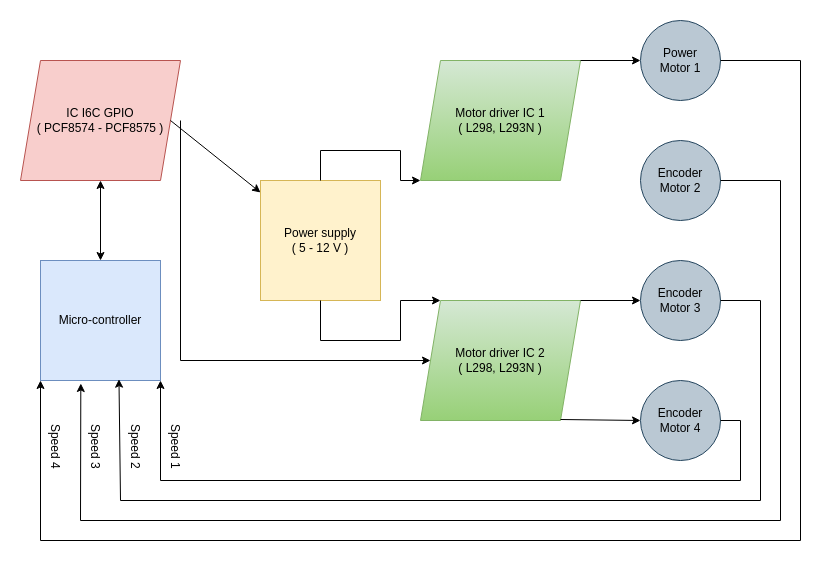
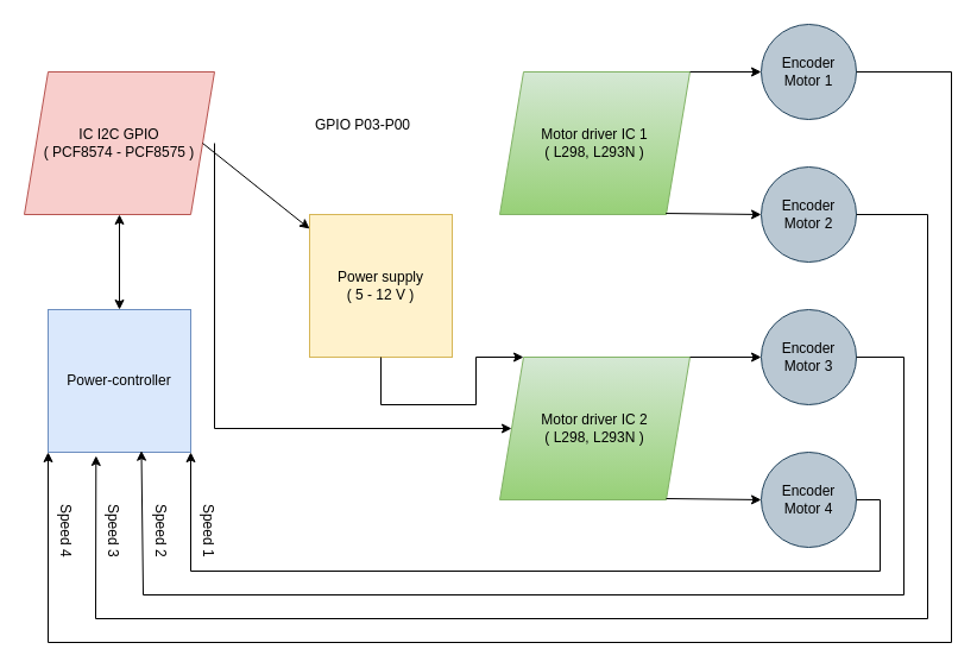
  <mxCell id="0" />
  <mxCell id="1" parent="0" />
- <mxCell id="2" value="Micro-controller" style="whiteSpace=wrap;html=1;aspect=fixed;fillColor=#dae8fc;strokeColor=#6c8ebf;" parent="1" vertex="1"><mxGeometry x="40" y="260" width="120" height="120" as="geometry" /></mxCell>
- <mxCell id="3" value="IC I6C GPIO&lt;div&gt;( PCF8574 - PCF8575&amp;nbsp;&lt;span style=&quot;background-color: initial;&quot;&gt;)&lt;/span&gt;&lt;/div&gt;" style="shape=parallelogram;perimeter=parallelogramPerimeter;whiteSpace=wrap;html=1;fixedSize=1;fillColor=#f8cecc;strokeColor=#b85450;" parent="1" vertex="1"><mxGeometry x="20" y="60" width="160" height="120" as="geometry" /></mxCell>
+ <mxCell id="2" value="Power-controller" style="whiteSpace=wrap;html=1;aspect=fixed;fillColor=#dae8fc;strokeColor=#6c8ebf;" parent="1" vertex="1"><mxGeometry x="40" y="260" width="120" height="120" as="geometry" /></mxCell>
+ <mxCell id="3" value="IC I2C GPIO&lt;div&gt;( PCF8574 - PCF8575&amp;nbsp;&lt;span style=&quot;background-color: initial;&quot;&gt;)&lt;/span&gt;&lt;/div&gt;" style="shape=parallelogram;perimeter=parallelogramPerimeter;whiteSpace=wrap;html=1;fixedSize=1;fillColor=#f8cecc;strokeColor=#b85450;" parent="1" vertex="1"><mxGeometry x="20" y="60" width="160" height="120" as="geometry" /></mxCell>
  <mxCell id="4" value="Motor driver IC 1&lt;div&gt;( L298, L293N )&lt;/div&gt;" style="shape=parallelogram;perimeter=parallelogramPerimeter;whiteSpace=wrap;html=1;fixedSize=1;fillColor=#d5e8d4;gradientColor=#97d077;strokeColor=#82b366;" parent="1" vertex="1"><mxGeometry x="420" y="60" width="160" height="120" as="geometry" /></mxCell>
  <mxCell id="5" value="Motor driver IC 2&lt;div&gt;( L298, L293N )&lt;/div&gt;" style="shape=parallelogram;perimeter=parallelogramPerimeter;whiteSpace=wrap;html=1;fixedSize=1;fillColor=#d5e8d4;gradientColor=#97d077;strokeColor=#82b366;" parent="1" vertex="1"><mxGeometry x="420" y="300" width="160" height="120" as="geometry" /></mxCell>
  <mxCell id="6" value="Power supply&lt;div&gt;( 5 - 12 V )&lt;/div&gt;" style="whiteSpace=wrap;html=1;aspect=fixed;fillColor=#fff2cc;strokeColor=#d6b656;" parent="1" vertex="1"><mxGeometry x="260" y="180" width="120" height="120" as="geometry" /></mxCell>
- <mxCell id="7" value="" style="endArrow=classic;html=1;rounded=0;exitX=0.5;exitY=0;exitDx=0;exitDy=0;entryX=0;entryY=1;entryDx=0;entryDy=0;" parent="1" source="6" target="4" edge="1"><mxGeometry width="50" height="50" relative="1" as="geometry"><mxPoint x="320" y="180" as="sourcePoint" /><mxPoint x="410" y="150" as="targetPoint" /><Array as="points"><mxPoint x="320" y="150" /><mxPoint x="400" y="150" /><mxPoint x="400" y="180" /></Array></mxGeometry></mxCell>
  <mxCell id="8" value="" style="endArrow=classic;html=1;rounded=0;exitX=0.5;exitY=1;exitDx=0;exitDy=0;entryX=0.125;entryY=0;entryDx=0;entryDy=0;entryPerimeter=0;" parent="1" source="6" target="5" edge="1"><mxGeometry width="50" height="50" relative="1" as="geometry"><mxPoint x="320" y="370" as="sourcePoint" /><mxPoint x="420" y="340" as="targetPoint" /><Array as="points"><mxPoint x="320" y="340" /><mxPoint x="400" y="340" /><mxPoint x="400" y="300" /></Array></mxGeometry></mxCell>
  <mxCell id="9" value="" style="endArrow=classic;html=1;rounded=0;exitX=1;exitY=0.5;exitDx=0;exitDy=0;" parent="1" source="3" target="6" edge="1"><mxGeometry width="50" height="50" relative="1" as="geometry"><mxPoint x="190" y="100" as="sourcePoint" /><mxPoint x="400" y="230" as="targetPoint" /></mxGeometry></mxCell>
  <mxCell id="10" value="" style="endArrow=classic;html=1;rounded=0;entryX=0;entryY=0.5;entryDx=0;entryDy=0;" parent="1" target="5" edge="1"><mxGeometry width="50" height="50" relative="1" as="geometry"><mxPoint x="180" y="120" as="sourcePoint" /><mxPoint x="180" y="380" as="targetPoint" /><Array as="points"><mxPoint x="180" y="360" /></Array></mxGeometry></mxCell>
  <mxCell id="11" value="" style="endArrow=classic;startArrow=classic;html=1;rounded=0;exitX=0.5;exitY=0;exitDx=0;exitDy=0;entryX=0.5;entryY=1;entryDx=0;entryDy=0;" parent="1" source="2" target="3" edge="1"><mxGeometry width="50" height="50" relative="1" as="geometry"><mxPoint x="280" y="230" as="sourcePoint" /><mxPoint x="330" y="180" as="targetPoint" /></mxGeometry></mxCell>
- <mxCell id="12" value="&lt;div&gt;Power&lt;/div&gt;Motor 1" style="ellipse;whiteSpace=wrap;html=1;aspect=fixed;fillColor=#bac8d3;strokeColor=#23445d;" parent="1" vertex="1"><mxGeometry x="640" y="20" width="80" height="80" as="geometry" /></mxCell>
+ <mxCell id="12" value="&lt;div&gt;Encoder&lt;/div&gt;Motor 1" style="ellipse;whiteSpace=wrap;html=1;aspect=fixed;fillColor=#bac8d3;strokeColor=#23445d;" parent="1" vertex="1"><mxGeometry x="640" y="20" width="80" height="80" as="geometry" /></mxCell>
  <mxCell id="13" value="&lt;div&gt;Encoder&lt;/div&gt;Motor 2" style="ellipse;whiteSpace=wrap;html=1;aspect=fixed;fillColor=#bac8d3;strokeColor=#23445d;" parent="1" vertex="1"><mxGeometry x="640" y="140" width="80" height="80" as="geometry" /></mxCell>
  <mxCell id="14" value="&lt;div&gt;Encoder&lt;/div&gt;Motor 3" style="ellipse;whiteSpace=wrap;html=1;aspect=fixed;fillColor=#bac8d3;strokeColor=#23445d;" parent="1" vertex="1"><mxGeometry x="640" y="260" width="80" height="80" as="geometry" /></mxCell>
  <mxCell id="15" value="&lt;div&gt;Encoder&lt;/div&gt;Motor 4" style="ellipse;whiteSpace=wrap;html=1;aspect=fixed;fillColor=#bac8d3;strokeColor=#23445d;" parent="1" vertex="1"><mxGeometry x="640" y="380" width="80" height="80" as="geometry" /></mxCell>
  <mxCell id="16" value="" style="endArrow=classic;html=1;rounded=0;exitX=1;exitY=0;exitDx=0;exitDy=0;" parent="1" source="4" edge="1"><mxGeometry width="50" height="50" relative="1" as="geometry"><mxPoint x="590" y="110" as="sourcePoint" /><mxPoint x="640" y="60" as="targetPoint" /></mxGeometry></mxCell>
+ <mxCell id="17" value="" style="endArrow=classic;html=1;rounded=0;exitX=0.873;exitY=0.992;exitDx=0;exitDy=0;entryX=0;entryY=0.5;entryDx=0;entryDy=0;exitPerimeter=0;" parent="1" source="4" target="13" edge="1"><mxGeometry width="50" height="50" relative="1" as="geometry"><mxPoint x="570" y="179.46" as="sourcePoint" /><mxPoint x="630" y="179.46" as="targetPoint" /></mxGeometry></mxCell>
  <mxCell id="18" value="" style="endArrow=classic;html=1;rounded=0;exitX=1;exitY=0;exitDx=0;exitDy=0;" parent="1" edge="1"><mxGeometry width="50" height="50" relative="1" as="geometry"><mxPoint x="580" y="300" as="sourcePoint" /><mxPoint x="640" y="300" as="targetPoint" /></mxGeometry></mxCell>
  <mxCell id="19" value="" style="endArrow=classic;html=1;rounded=0;exitX=0.873;exitY=0.992;exitDx=0;exitDy=0;entryX=0;entryY=0.5;entryDx=0;entryDy=0;exitPerimeter=0;" parent="1" edge="1"><mxGeometry width="50" height="50" relative="1" as="geometry"><mxPoint x="560" y="419" as="sourcePoint" /><mxPoint x="640" y="420" as="targetPoint" /></mxGeometry></mxCell>
+ <mxCell id="20" value="GPIO P03-P00" style="text;html=1;align=center;verticalAlign=middle;whiteSpace=wrap;rounded=0;" parent="1" vertex="1"><mxGeometry x="260" y="90" width="90" height="30" as="geometry" /></mxCell>
  <mxCell id="21" value="" style="endArrow=classic;html=1;rounded=0;entryX=0;entryY=1;entryDx=0;entryDy=0;" parent="1" target="2" edge="1"><mxGeometry width="50" height="50" relative="1" as="geometry"><mxPoint x="720" y="60" as="sourcePoint" /><mxPoint x="40" y="541.25" as="targetPoint" /><Array as="points"><mxPoint x="800" y="60" /><mxPoint x="800" y="540" /><mxPoint x="40" y="540" /></Array></mxGeometry></mxCell>
  <mxCell id="22" value="" style="endArrow=classic;html=1;rounded=0;entryX=0.336;entryY=1.025;entryDx=0;entryDy=0;entryPerimeter=0;" parent="1" target="2" edge="1"><mxGeometry width="50" height="50" relative="1" as="geometry"><mxPoint x="720" y="180" as="sourcePoint" /><mxPoint x="80" y="500" as="targetPoint" /><Array as="points"><mxPoint x="780" y="180" /><mxPoint x="780" y="520" /><mxPoint x="80" y="520" /></Array></mxGeometry></mxCell>
  <mxCell id="23" value="" style="endArrow=classic;html=1;rounded=0;entryX=0.654;entryY=0.989;entryDx=0;entryDy=0;entryPerimeter=0;" parent="1" target="2" edge="1"><mxGeometry width="50" height="50" relative="1" as="geometry"><mxPoint x="720" y="300" as="sourcePoint" /><mxPoint x="100" y="482.105" as="targetPoint" /><Array as="points"><mxPoint x="760" y="300" /><mxPoint x="760" y="500" /><mxPoint x="120" y="500" /></Array></mxGeometry></mxCell>
  <mxCell id="24" value="" style="endArrow=classic;html=1;rounded=0;entryX=1;entryY=1;entryDx=0;entryDy=0;" parent="1" target="2" edge="1"><mxGeometry width="50" height="50" relative="1" as="geometry"><mxPoint x="720" y="420" as="sourcePoint" /><mxPoint x="170" y="480" as="targetPoint" /><Array as="points"><mxPoint x="740" y="420" /><mxPoint x="740" y="480" /><mxPoint x="160" y="480" /></Array></mxGeometry></mxCell>
  <mxCell id="25" value="Speed 4" style="text;html=1;align=center;verticalAlign=middle;whiteSpace=wrap;rounded=0;rotation=90;" parent="1" vertex="1"><mxGeometry x="30" y="432.5" width="50" height="27.5" as="geometry" /></mxCell>
  <mxCell id="26" value="Speed 3" style="text;html=1;align=center;verticalAlign=middle;whiteSpace=wrap;rounded=0;rotation=90;" parent="1" vertex="1"><mxGeometry x="70" y="432.5" width="50" height="27.5" as="geometry" /></mxCell>
  <mxCell id="27" value="Speed 2" style="text;html=1;align=center;verticalAlign=middle;whiteSpace=wrap;rounded=0;rotation=90;" parent="1" vertex="1"><mxGeometry x="110" y="432.5" width="50" height="27.5" as="geometry" /></mxCell>
  <mxCell id="28" value="Speed 1" style="text;html=1;align=center;verticalAlign=middle;whiteSpace=wrap;rounded=0;rotation=90;" parent="1" vertex="1"><mxGeometry x="150" y="432.5" width="50" height="27.5" as="geometry" /></mxCell>
